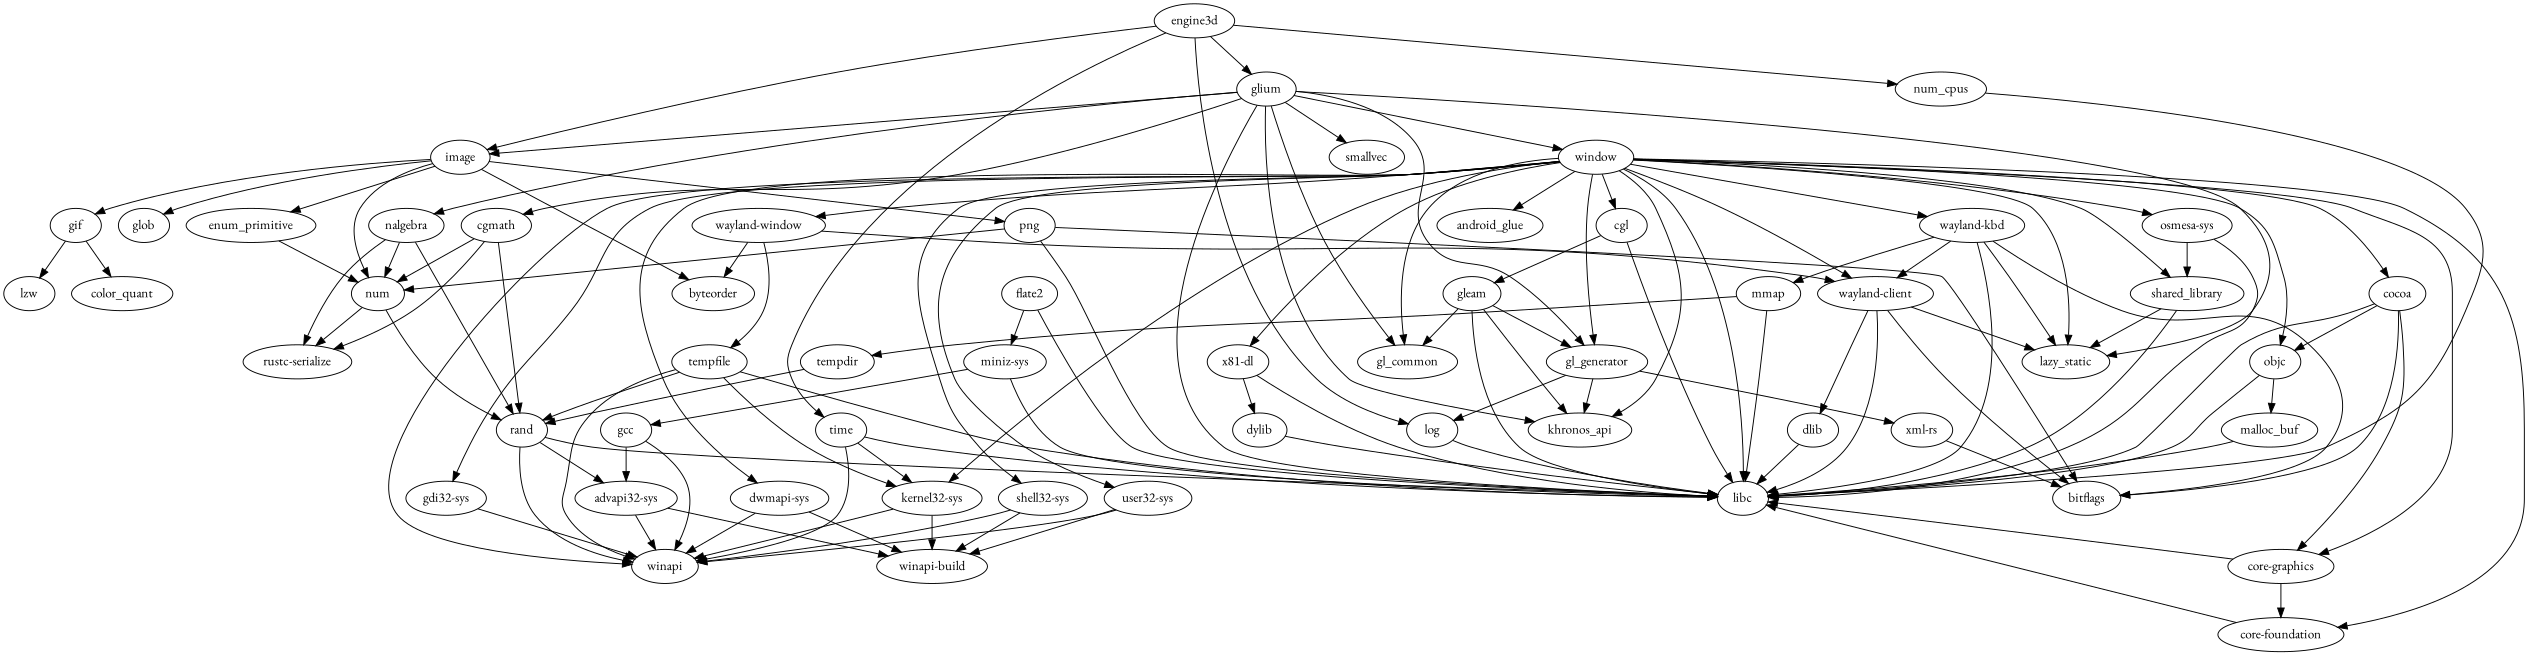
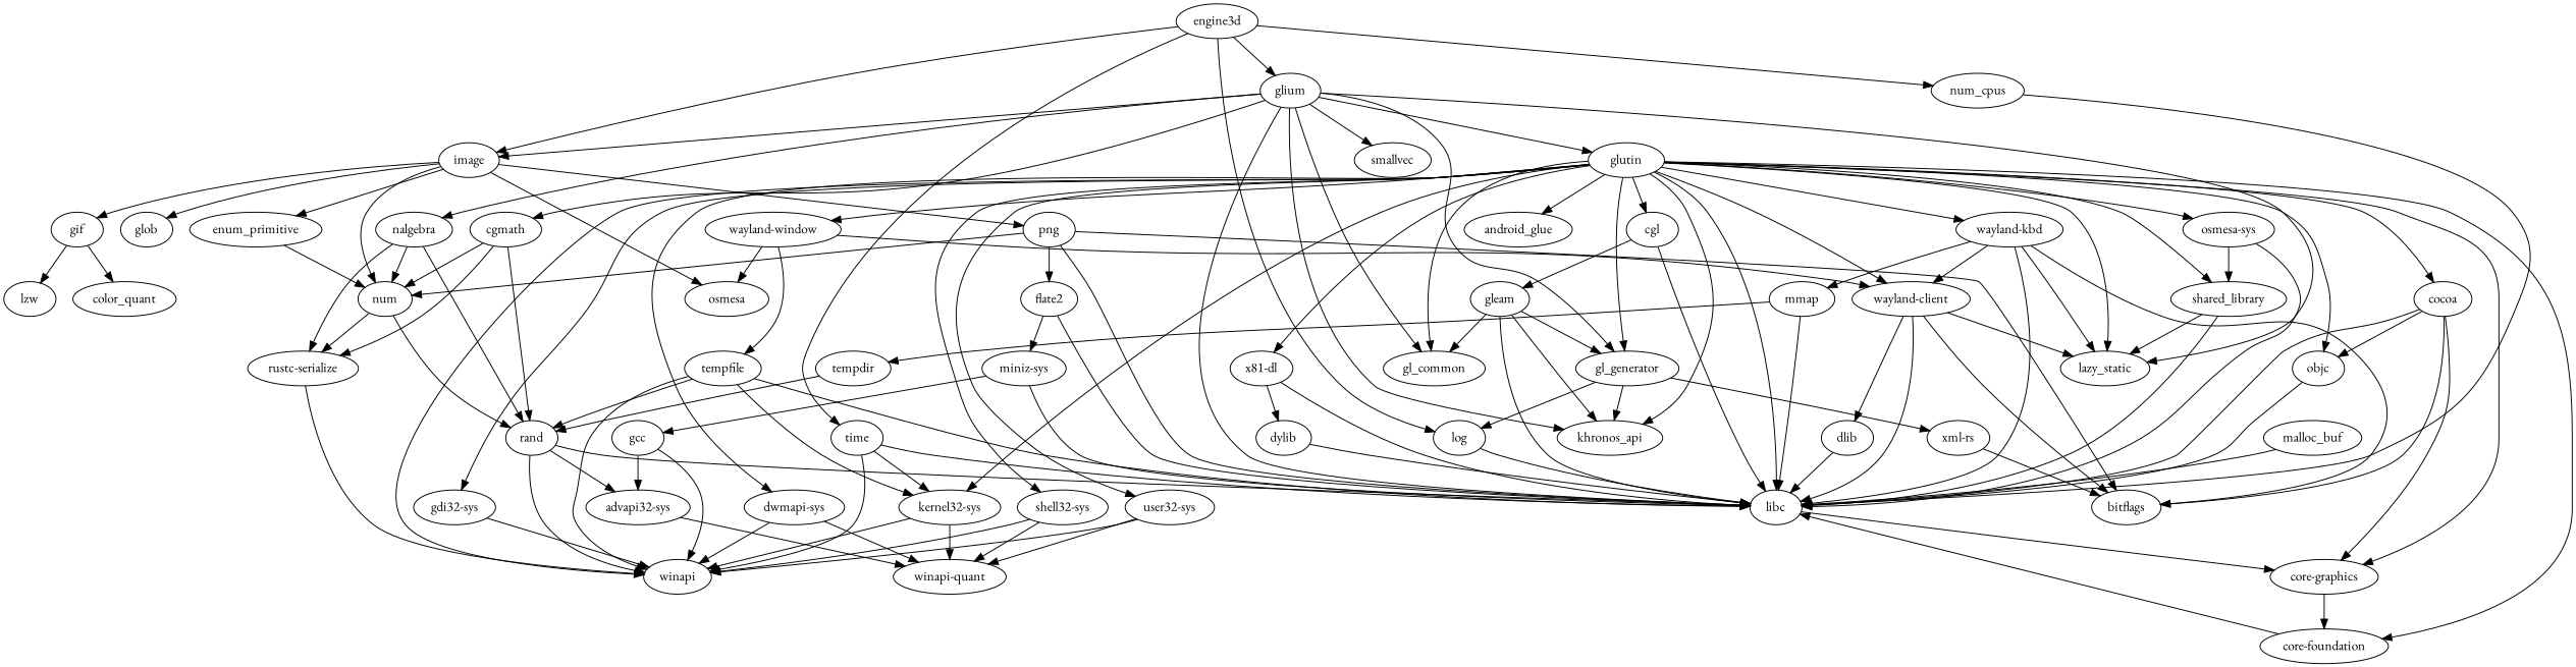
  digraph {
    fontname="EB Garamond"
    node [fontname="EB Garamond"]
    edge [fontname="EB Garamond"]
    n1 [label=engine3d]
    n2 [label=glium]
    n3 [label=image]
    n4 [label=log]
    n5 [label=num_cpus]
    n6 [label=time]
    n7 [label=libc]
    n8 [label=cgmath]
    n9 [label=gl_common]
    n10 [label=gl_generator]
    n11 [label=khronos_api]
-   n12 [label=window]
+   n12 [label=glutin]
    n13 [label=lazy_static]
    n14 [label=nalgebra]
    n15 [label=smallvec]
-   n16 [label=byteorder]
+   n16 [label=osmesa]
    n17 [label=num]
    n18 [label=enum_primitive]
    n19 [label=gif]
    n20 [label=glob]
    n21 [label=png]
    n22 [label=winapi]
    n23 [label="kernel32-sys"]
    n24 [label=rand]
    n25 [label="rustc-serialize"]
    n26 [label="xml-rs"]
    n27 [label=android_glue]
    n28 [label=cgl]
    n29 [label=cocoa]
    n30 [label="core-graphics"]
    n31 [label=objc]
    n32 [label="core-foundation"]
    n33 [label="dwmapi-sys"]
    n34 [label="gdi32-sys"]
    n35 [label="osmesa-sys"]
    n36 [label=shared_library]
    n37 [label="shell32-sys"]
    n38 [label="user32-sys"]
    n39 [label="wayland-client"]
    n40 [label="wayland-kbd"]
    n41 [label="wayland-window"]
    n42 [label="x81-dl"]
    n43 [label=color_quant]
    n44 [label=lzw]
    n45 [label=bitflags]
    n46 [label=flate2]
-   n47 [label="winapi-build"]
+   n47 [label="winapi-quant"]
    n48 [label="advapi32-sys"]
    n49 [label=gleam]
    n50 [label=malloc_buf]
    n51 [label=dlib]
    n52 [label=dylib]
    n53 [label="miniz-sys"]
    n54 [label=gcc]
    n55 [label=mmap]
    n56 [label=tempfile]
    n57 [label=tempdir]
    n1 -> n2
    n1 -> n3
    n1 -> n4
    n1 -> n5
    n1 -> n6
    n2 -> n3
    n2 -> n7
    n2 -> n8
    n2 -> n9
    n2 -> n10
    n2 -> n11
    n2 -> n12
    n2 -> n13
    n2 -> n14
    n2 -> n15
    n3 -> n16
    n3 -> n17
    n3 -> n18
    n3 -> n19
    n3 -> n20
    n3 -> n21
    n4 -> n7
    n5 -> n7
    n6 -> n7
    n6 -> n22
    n6 -> n23
    n8 -> n17
    n8 -> n24
    n8 -> n25
    n10 -> n4
    n10 -> n11
    n10 -> n26
    n12 -> n7
    n12 -> n9
    n12 -> n10
    n12 -> n11
    n12 -> n13
    n12 -> n22
    n12 -> n23
    n12 -> n27
    n12 -> n28
    n12 -> n29
    n12 -> n30
    n12 -> n31
    n12 -> n32
    n12 -> n33
    n12 -> n34
    n12 -> n35
    n12 -> n36
    n12 -> n37
    n12 -> n38
    n12 -> n39
    n12 -> n40
    n12 -> n41
    n12 -> n42
    n14 -> n17
    n14 -> n24
    n14 -> n25
    n17 -> n24
    n17 -> n25
    n18 -> n17
    n19 -> n43
    n19 -> n44
    n21 -> n7
    n21 -> n17
    n21 -> n45
+   n21 -> n46
    n23 -> n22
    n23 -> n47
    n24 -> n7
    n24 -> n22
    n24 -> n48
    n26 -> n45
    n28 -> n7
    n28 -> n49
    n29 -> n7
    n29 -> n30
    n29 -> n31
    n29 -> n45
-   n30 -> n7
+   n7 -> n30
    n30 -> n32
    n31 -> n7
-   n31 -> n50
    n32 -> n7
    n33 -> n22
    n33 -> n47
    n34 -> n22
    n35 -> n7
    n35 -> n36
    n36 -> n7
    n36 -> n13
    n37 -> n22
    n37 -> n47
    n38 -> n22
    n38 -> n47
    n39 -> n7
    n39 -> n13
    n39 -> n45
    n39 -> n51
    n40 -> n7
    n40 -> n13
    n40 -> n39
    n40 -> n45
    n40 -> n55
    n41 -> n16
    n41 -> n39
    n41 -> n56
    n42 -> n7
    n42 -> n52
    n46 -> n7
    n46 -> n53
-   n48 -> n22
+   n25 -> n22
    n48 -> n47
    n49 -> n7
    n49 -> n9
    n49 -> n10
    n49 -> n11
    n50 -> n7
    n51 -> n7
    n52 -> n7
    n53 -> n7
    n53 -> n54
    n54 -> n22
    n54 -> n48
    n55 -> n7
    n55 -> n57
    n56 -> n7
    n56 -> n22
    n56 -> n23
    n56 -> n24
    n57 -> n24
  }
